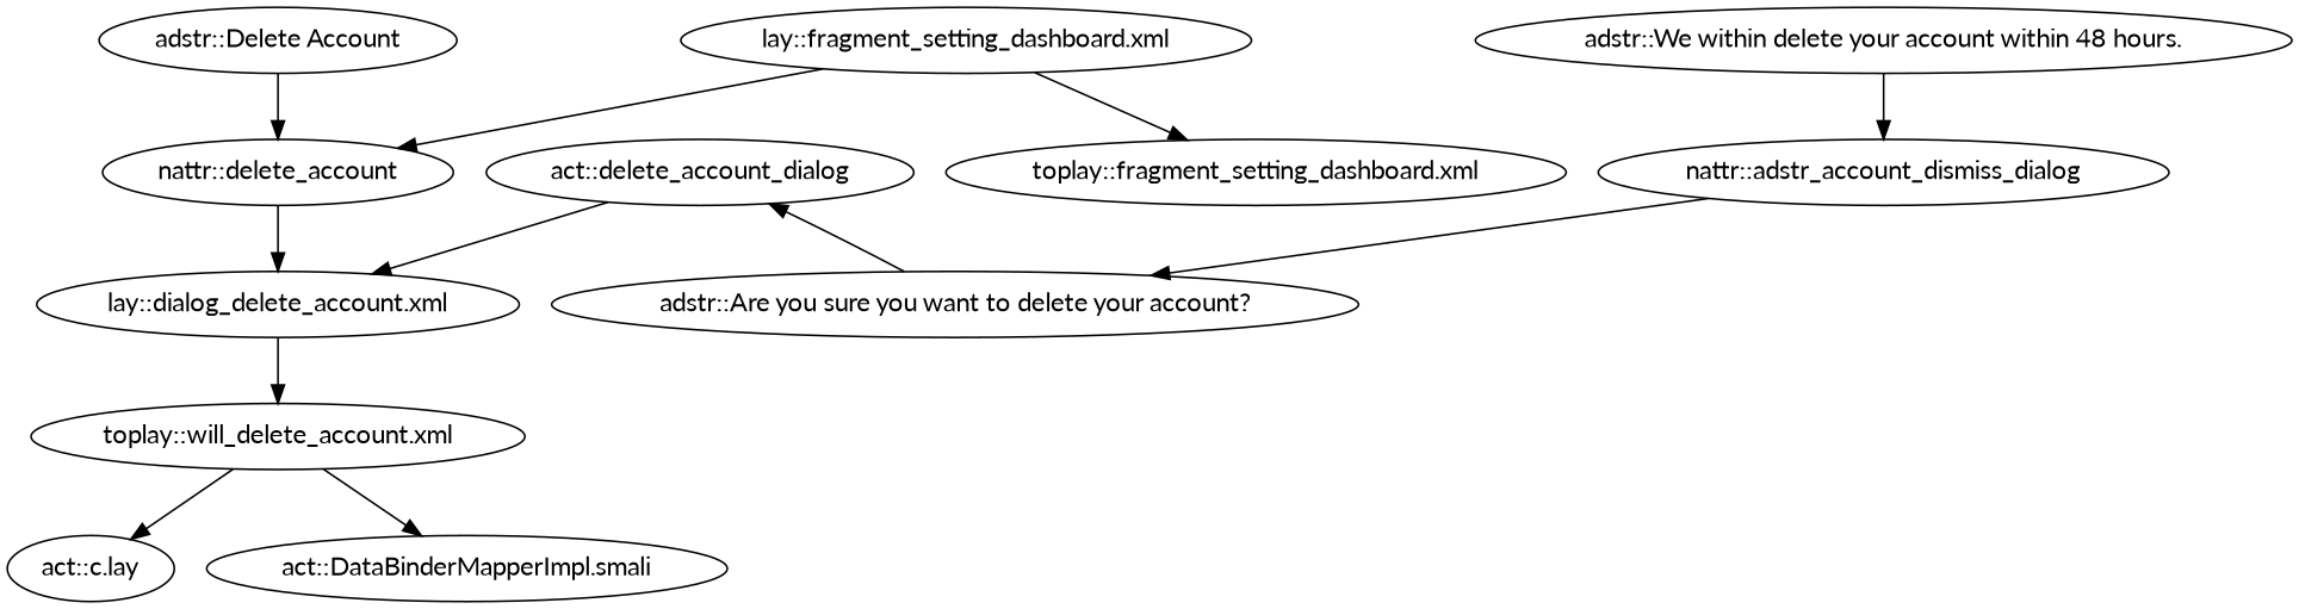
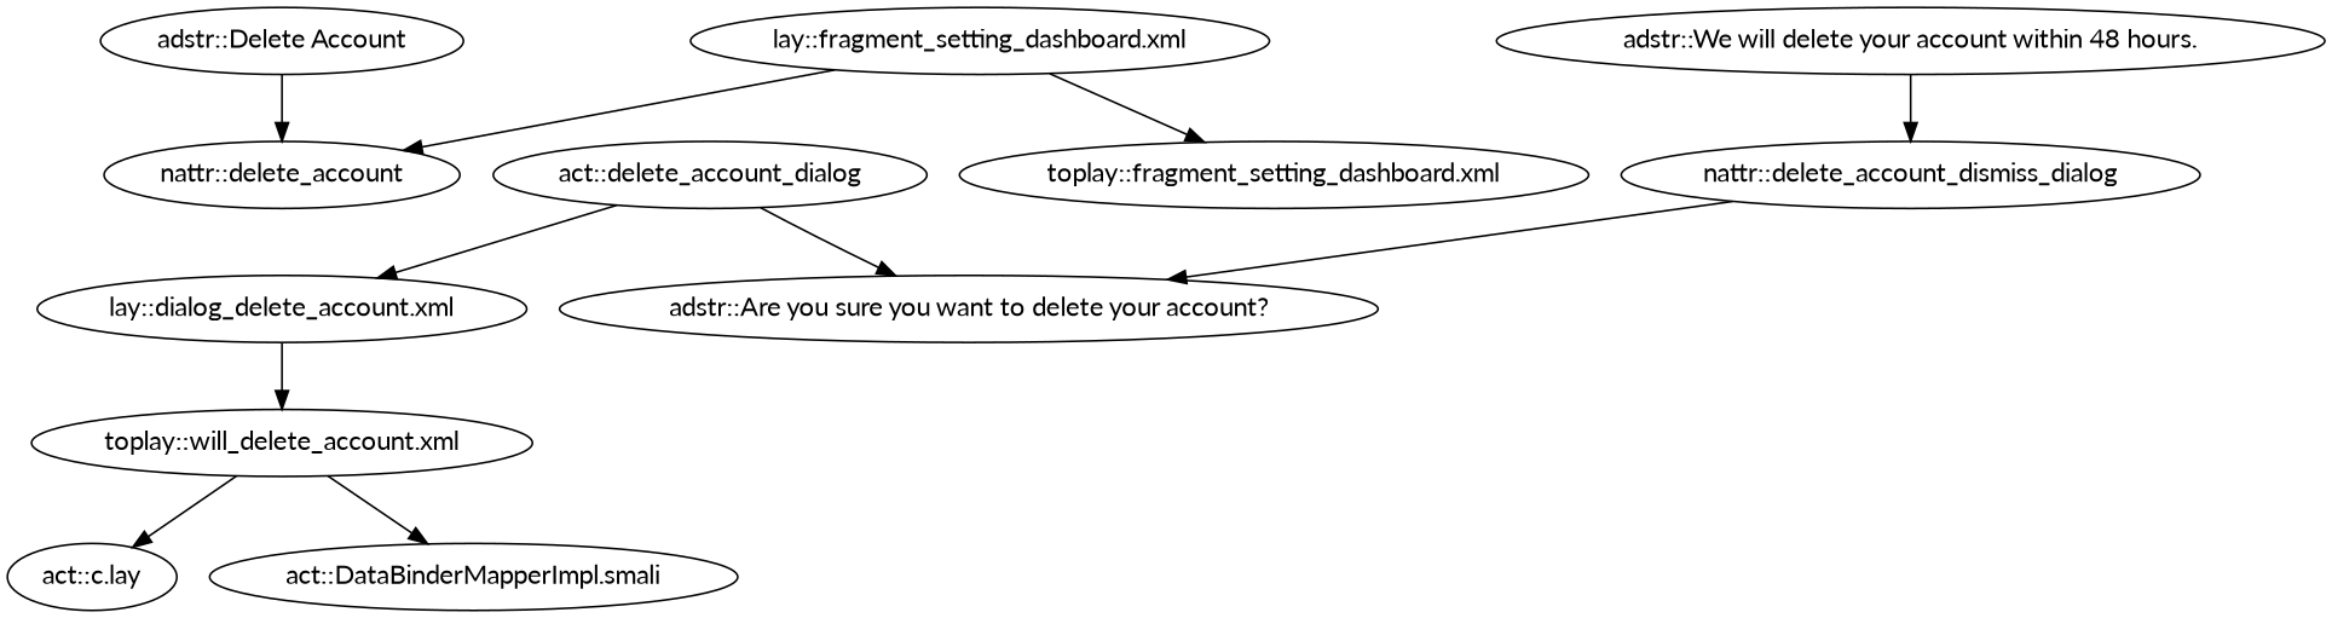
  digraph {
    fontname=Lato
    node [fontname=Lato]
    edge [fontname=Lato]
    "adstr::Delete Account"
    "nattr::delete_account"
    "lay::dialog_delete_account.xml"
    n4 [label="toplay::will_delete_account.xml"]
    "lay::fragment_setting_dashboard.xml"
    "toplay::fragment_setting_dashboard.xml"
    n7 [label="act::delete_account_dialog"]
    "adstr::Are you sure you want to delete your account?"
-   "adstr::We will delete your account within 48 hours." [label="adstr::We within delete your account within 48 hours."]
-   "nattr::delete_account_dismiss_dialog" [label="nattr::adstr_account_dismiss_dialog"]
+   "adstr::We will delete your account within 48 hours."
+   "nattr::delete_account_dismiss_dialog"
    n11 [label="act::c.lay"]
    "act::DataBinderMapperImpl.smali"
    "adstr::Delete Account" -> "nattr::delete_account"
-   "nattr::delete_account" -> "lay::dialog_delete_account.xml"
    "lay::dialog_delete_account.xml" -> n4
    n4 -> n11
    n4 -> "act::DataBinderMapperImpl.smali"
    "lay::fragment_setting_dashboard.xml" -> "nattr::delete_account"
    "lay::fragment_setting_dashboard.xml" -> "toplay::fragment_setting_dashboard.xml"
    n7 -> "lay::dialog_delete_account.xml"
-   "adstr::Are you sure you want to delete your account?" -> n7
+   n7 -> "adstr::Are you sure you want to delete your account?"
    "adstr::We will delete your account within 48 hours." -> "nattr::delete_account_dismiss_dialog"
    "nattr::delete_account_dismiss_dialog" -> "adstr::Are you sure you want to delete your account?"
  }
